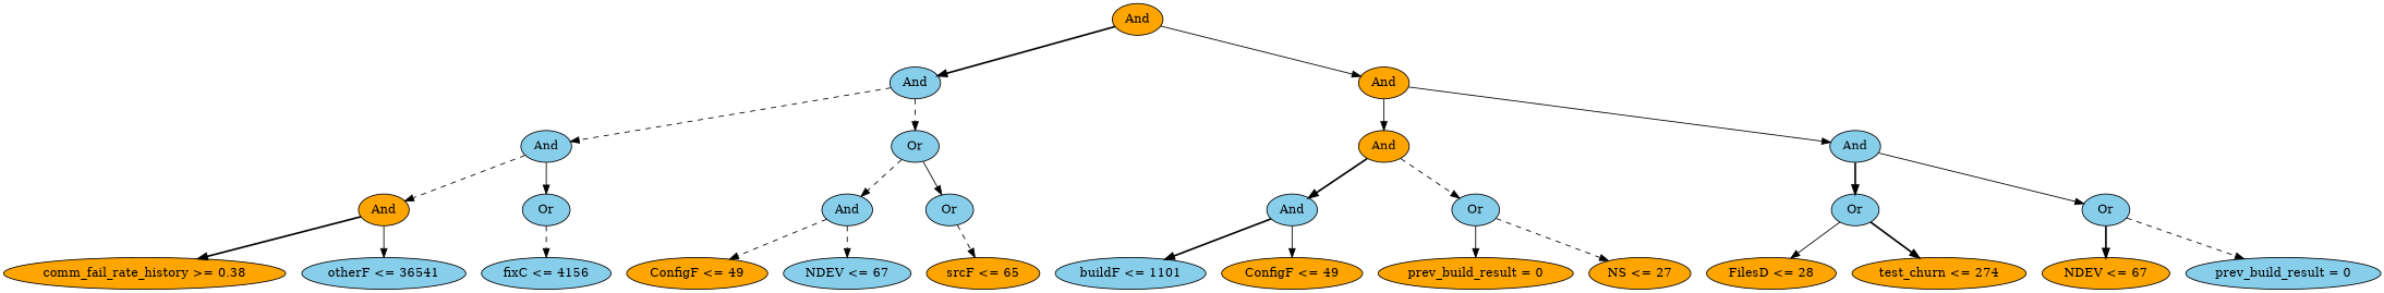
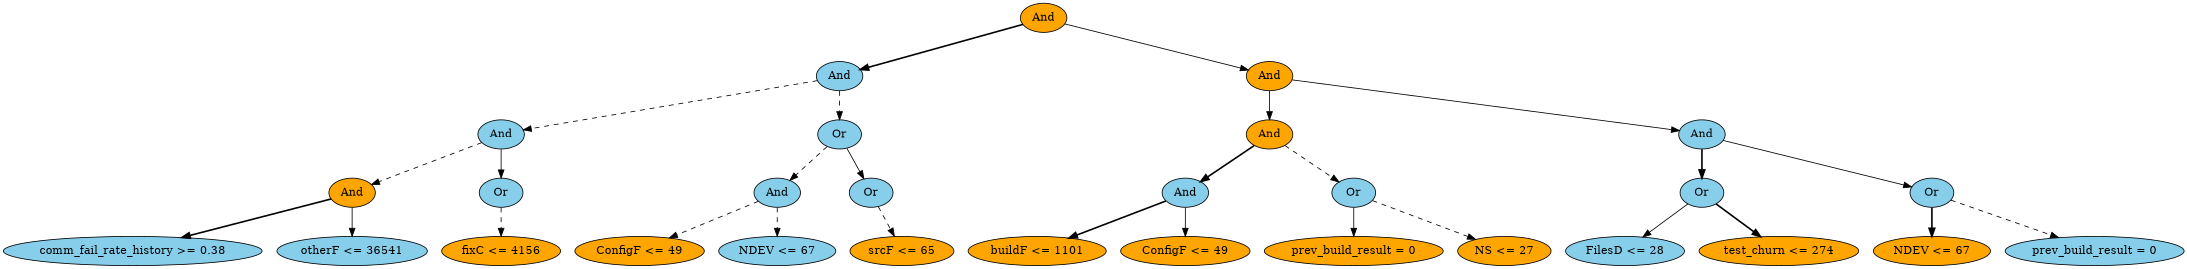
  digraph {
    node [fillcolor=skyblue style=filled]
    edge [style=dashed]
    n1 [fillcolor=orange height=0.5 label=And width=0.75]
    n2 [height=0.5 label=And width=0.75]
    n3 [fillcolor=orange height=0.5 label=And width=0.75]
    n4 [height=0.5 label=And width=0.75]
    n5 [height=0.5 label=Or width=0.75]
    n6 [fillcolor=orange height=0.5 label=And width=0.75]
    n7 [height=0.5 label=And width=0.75]
    n8 [fillcolor=orange height=0.5 label=And width=0.75]
    n9 [height=0.5 label=Or width=0.75]
    n10 [height=0.5 label=And width=0.75]
    n11 [height=0.5 label=Or width=0.75]
    n12 [height=0.5 label=And width=0.75]
    n13 [height=0.5 label=Or width=0.75]
    n14 [height=0.5 label=Or width=0.75]
    n15 [height=0.5 label=Or width=0.75]
-   n16 [fillcolor=orange height=0.5 label="comm_fail_rate_history >= 0.38" width=3.5566]
+   n16 [height=0.5 label="comm_fail_rate_history >= 0.38" width=3.5566]
    n17 [height=0.5 label="otherF <= 36541" width=2.004]
-   n18 [height=0.5 label="fixC <= 4156" width=1.661]
+   n18 [fillcolor=orange height=0.5 label="fixC <= 4156" width=1.661]
    n19 [fillcolor=orange height=0.5 label="ConfigF <= 49" width=1.8234]
    n20 [height=0.5 label="NDEV <= 67" width=1.661]
    n21 [fillcolor=orange height=0.5 label="srcF <= 65" width=1.4443]
-   n22 [height=0.5 label="buildF <= 1101" width=1.8776]
+   n22 [fillcolor=orange height=0.5 label="buildF <= 1101" width=1.8776]
    n23 [fillcolor=orange height=0.5 label="ConfigF <= 49" width=1.8234]
    n24 [fillcolor=orange height=0.5 label="prev_build_result = 0" width=2.4734]
    n25 [fillcolor=orange height=0.5 label="NS <= 27" width=1.2999]
-   n26 [fillcolor=orange height=0.5 label="FilesD <= 28" width=1.6249]
+   n26 [height=0.5 label="FilesD <= 28" width=1.6249]
    n27 [fillcolor=orange height=0.5 label="test_churn <= 274" width=2.1484]
    n28 [fillcolor=orange height=0.5 label="NDEV <= 67" width=1.661]
    n29 [height=0.5 label="prev_build_result = 0" width=2.4734]
    n1 -> n2 [style=bold]
    n1 -> n3 [style=solid]
    n2 -> n4
    n2 -> n5
    n3 -> n6 [style=solid]
    n3 -> n7 [style=solid]
    n4 -> n8
    n4 -> n9 [style=solid]
    n5 -> n10
    n5 -> n11 [style=solid]
    n6 -> n12 [style=bold]
    n6 -> n13
    n7 -> n14 [style=bold]
    n7 -> n15 [style=solid]
    n8 -> n16 [style=bold]
    n8 -> n17 [style=solid]
    n9 -> n18
    n10 -> n19
    n10 -> n20
    n11 -> n21
    n12 -> n22 [style=bold]
    n12 -> n23 [style=solid]
    n13 -> n24 [style=solid]
    n13 -> n25
    n14 -> n26 [style=solid]
    n14 -> n27 [style=bold]
    n15 -> n28 [style=bold]
    n15 -> n29
  }
